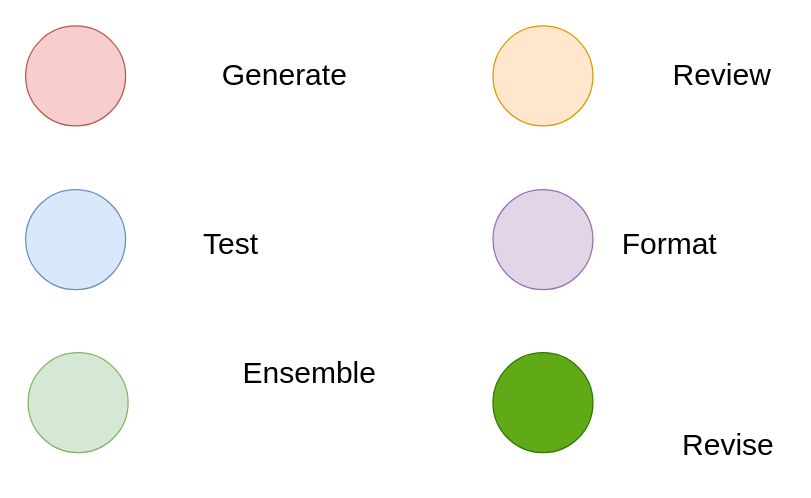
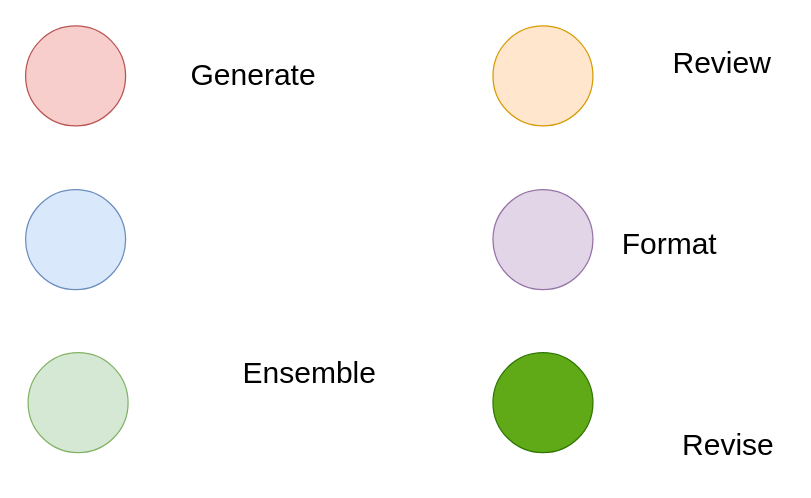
  <mxCell id="0" />
  <mxCell id="1" parent="0" />
  <mxCell id="2" value="" style="ellipse;whiteSpace=wrap;html=1;aspect=fixed;fillColor=#f8cecc;strokeColor=#b85450;" vertex="1" parent="1"><mxGeometry x="20" y="20" width="80" height="80" as="geometry" /></mxCell>
- <mxCell id="3" value="Generate" style="text;html=1;align=center;verticalAlign=middle;resizable=0;points=[];autosize=1;strokeColor=none;fillColor=none;fontSize=24;" vertex="1" parent="1"><mxGeometry x="168" y="39.5" width="118" height="41" as="geometry" /></mxCell>
- <mxCell id="4" value="Test" style="text;html=1;align=center;verticalAlign=middle;resizable=0;points=[];autosize=1;strokeColor=none;fillColor=none;fontSize=24;" vertex="1" parent="1"><mxGeometry x="153" y="174" width="62" height="41" as="geometry" /></mxCell>
+ <mxCell id="3" value="Generate" style="text;html=1;align=center;verticalAlign=middle;resizable=0;points=[];autosize=1;strokeColor=none;fillColor=none;fontSize=24;" vertex="1" parent="1"><mxGeometry x="143" y="39.5" width="118" height="41" as="geometry" /></mxCell>
  <mxCell id="5" value="Ensemble" style="text;html=1;align=center;verticalAlign=middle;resizable=0;points=[];autosize=1;strokeColor=none;fillColor=none;fontSize=24;" vertex="1" parent="1"><mxGeometry x="184.5" y="277" width="125" height="41" as="geometry" /></mxCell>
- <mxCell id="6" value="Review" style="text;html=1;align=center;verticalAlign=middle;resizable=0;points=[];autosize=1;strokeColor=none;fillColor=none;fontSize=24;" vertex="1" parent="1"><mxGeometry x="528" y="39.5" width="97" height="41" as="geometry" /></mxCell>
+ <mxCell id="6" value="Review" style="text;html=1;align=center;verticalAlign=middle;resizable=0;points=[];autosize=1;strokeColor=none;fillColor=none;fontSize=24;" vertex="1" parent="1"><mxGeometry x="528" y="29.5" width="97" height="41" as="geometry" /></mxCell>
  <mxCell id="7" value="Revise" style="text;html=1;align=center;verticalAlign=middle;resizable=0;points=[];autosize=1;strokeColor=none;fillColor=none;fontSize=24;" vertex="1" parent="1"><mxGeometry x="536" y="335" width="91" height="41" as="geometry" /></mxCell>
  <mxCell id="8" value="Format" style="text;html=1;align=center;verticalAlign=middle;resizable=0;points=[];autosize=1;strokeColor=none;fillColor=none;fontSize=24;" vertex="1" parent="1"><mxGeometry x="488" y="174" width="94" height="41" as="geometry" /></mxCell>
  <mxCell id="9" value="" style="ellipse;whiteSpace=wrap;html=1;aspect=fixed;fillColor=#dae8fc;strokeColor=#6c8ebf;" vertex="1" parent="1"><mxGeometry x="20" y="151" width="80" height="80" as="geometry" /></mxCell>
  <mxCell id="10" value="" style="ellipse;whiteSpace=wrap;html=1;aspect=fixed;fillColor=#d5e8d4;strokeColor=#82b366;" vertex="1" parent="1"><mxGeometry x="22" y="281.5" width="80" height="80" as="geometry" /></mxCell>
  <mxCell id="11" value="" style="ellipse;whiteSpace=wrap;html=1;aspect=fixed;fillColor=#ffe6cc;strokeColor=#d79b00;" vertex="1" parent="1"><mxGeometry x="394" y="20" width="80" height="80" as="geometry" /></mxCell>
  <mxCell id="12" value="" style="ellipse;whiteSpace=wrap;html=1;aspect=fixed;fillColor=#e1d5e7;strokeColor=#9673a6;" vertex="1" parent="1"><mxGeometry x="394" y="151" width="80" height="80" as="geometry" /></mxCell>
  <mxCell id="13" value="" style="ellipse;whiteSpace=wrap;html=1;aspect=fixed;fillColor=#60a917;fontColor=#ffffff;strokeColor=#2D7600;" vertex="1" parent="1"><mxGeometry x="394" y="281.5" width="80" height="80" as="geometry" /></mxCell>
